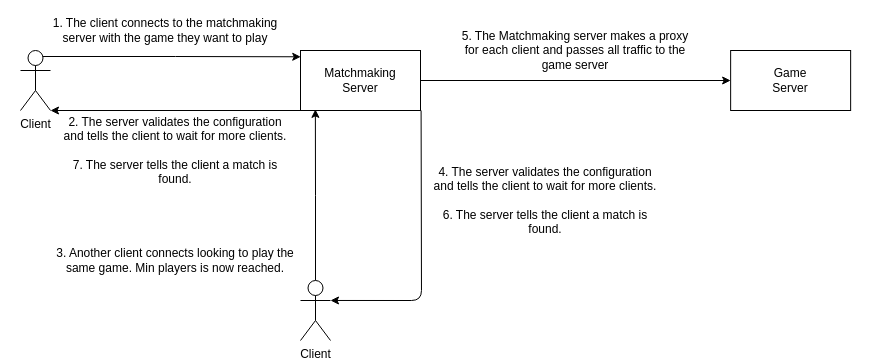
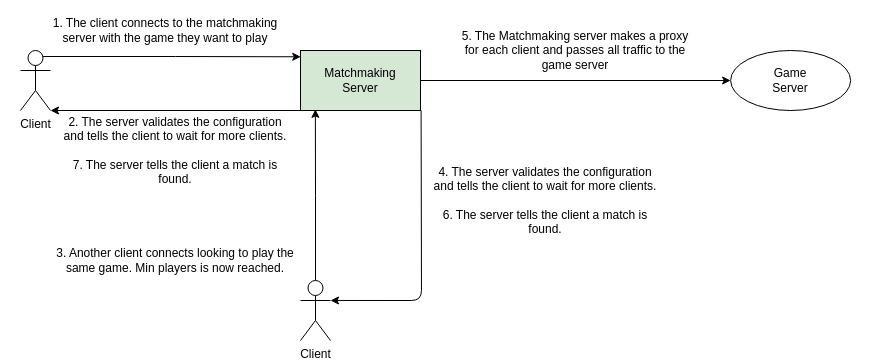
  <mxCell id="0" />
  <mxCell id="1" parent="0" />
- <mxCell id="2" value="Matchmaking &lt;br&gt;Server" style="rounded=0;whiteSpace=wrap;html=1;" vertex="1" parent="1"><mxGeometry x="300" y="50" width="120" height="60" as="geometry" /></mxCell>
- <mxCell id="3" value="Game&lt;br&gt;Server&lt;br&gt;" style="rounded=0;whiteSpace=wrap;html=1;" vertex="1" parent="1"><mxGeometry x="730.143" y="50" width="120" height="60" as="geometry" /></mxCell>
+ <mxCell id="2" value="Matchmaking &lt;br&gt;Server" style="rounded=0;whiteSpace=wrap;html=1;fillColor=#d5e8d4;" vertex="1" parent="1"><mxGeometry x="300" y="50" width="120" height="60" as="geometry" /></mxCell>
+ <mxCell id="3" value="Game&lt;br&gt;Server&lt;br&gt;" style="ellipse;whiteSpace=wrap;html=1;" vertex="1" parent="1"><mxGeometry x="730.143" y="50" width="120" height="60" as="geometry" /></mxCell>
  <mxCell id="4" style="edgeStyle=orthogonalEdgeStyle;rounded=0;orthogonalLoop=1;jettySize=auto;html=1;exitX=0.75;exitY=0.1;exitDx=0;exitDy=0;exitPerimeter=0;entryX=0.002;entryY=0.105;entryDx=0;entryDy=0;entryPerimeter=0;" edge="1" parent="1" source="5" target="2"><mxGeometry relative="1" as="geometry" /></mxCell>
  <mxCell id="5" value="Client" style="shape=umlActor;verticalLabelPosition=bottom;labelBackgroundColor=#ffffff;verticalAlign=top;html=1;outlineConnect=0;" vertex="1" parent="1"><mxGeometry x="20" y="50" width="30" height="60" as="geometry" /></mxCell>
  <mxCell id="6" style="edgeStyle=orthogonalEdgeStyle;rounded=0;orthogonalLoop=1;jettySize=auto;html=1;exitX=0.5;exitY=0;exitDx=0;exitDy=0;exitPerimeter=0;entryX=0.124;entryY=0.981;entryDx=0;entryDy=0;entryPerimeter=0;" edge="1" parent="1" source="7" target="2"><mxGeometry relative="1" as="geometry" /></mxCell>
  <mxCell id="7" value="Client" style="shape=umlActor;verticalLabelPosition=bottom;labelBackgroundColor=#ffffff;verticalAlign=top;html=1;outlineConnect=0;" vertex="1" parent="1"><mxGeometry x="300" y="280" width="30" height="60" as="geometry" /></mxCell>
  <mxCell id="8" value="1. The client connects to the matchmaking server with the game they want to play" style="text;html=1;strokeColor=none;fillColor=none;align=center;verticalAlign=middle;whiteSpace=wrap;rounded=0;" vertex="1" parent="1"><mxGeometry x="50" y="20" width="230" height="20" as="geometry" /></mxCell>
  <mxCell id="9" value="" style="endArrow=classic;html=1;entryX=1;entryY=1;entryDx=0;entryDy=0;entryPerimeter=0;" edge="1" parent="1" target="5"><mxGeometry width="50" height="50" relative="1" as="geometry"><mxPoint x="300" y="110" as="sourcePoint" /><mxPoint x="70" y="290" as="targetPoint" /></mxGeometry></mxCell>
  <mxCell id="10" value="2. The server validates the configuration and tells the client to wait for more clients.&lt;br&gt;&lt;br&gt;7. The server tells the client a match is found.&lt;br&gt;" style="text;html=1;strokeColor=none;fillColor=none;align=center;verticalAlign=middle;whiteSpace=wrap;rounded=0;" vertex="1" parent="1"><mxGeometry x="60" y="140" width="230" height="20" as="geometry" /></mxCell>
  <mxCell id="11" value="3. Another client connects looking to play the same game. Min players is now reached." style="text;html=1;strokeColor=none;fillColor=none;align=center;verticalAlign=middle;whiteSpace=wrap;rounded=0;" vertex="1" parent="1"><mxGeometry x="45" y="250" width="260" height="20" as="geometry" /></mxCell>
  <mxCell id="12" value="4. The server validates the configuration and tells the client to wait for more clients.&lt;br&gt;&lt;br&gt;6. The server tells the client a match is found.&lt;br&gt;" style="text;html=1;strokeColor=none;fillColor=none;align=center;verticalAlign=middle;whiteSpace=wrap;rounded=0;" vertex="1" parent="1"><mxGeometry x="430" y="190" width="230" height="20" as="geometry" /></mxCell>
  <mxCell id="13" value="" style="endArrow=classic;html=1;exitX=1.005;exitY=1;exitDx=0;exitDy=0;exitPerimeter=0;entryX=1;entryY=0.333;entryDx=0;entryDy=0;entryPerimeter=0;" edge="1" parent="1" source="2" target="7"><mxGeometry width="50" height="50" relative="1" as="geometry"><mxPoint x="20" y="430" as="sourcePoint" /><mxPoint x="421" y="340" as="targetPoint" /><Array as="points"><mxPoint x="421" y="300" /></Array></mxGeometry></mxCell>
  <mxCell id="14" value="" style="endArrow=classic;html=1;exitX=1;exitY=0.5;exitDx=0;exitDy=0;entryX=0;entryY=0.5;entryDx=0;entryDy=0;" edge="1" parent="1" source="2" target="3"><mxGeometry width="50" height="50" relative="1" as="geometry"><mxPoint x="460" y="100" as="sourcePoint" /><mxPoint x="510" y="50" as="targetPoint" /></mxGeometry></mxCell>
  <mxCell id="15" value="5. The Matchmaking server makes a proxy for each client and passes all traffic to the game server" style="text;html=1;strokeColor=none;fillColor=none;align=center;verticalAlign=middle;whiteSpace=wrap;rounded=0;" vertex="1" parent="1"><mxGeometry x="460" y="40" width="230" height="20" as="geometry" /></mxCell>
